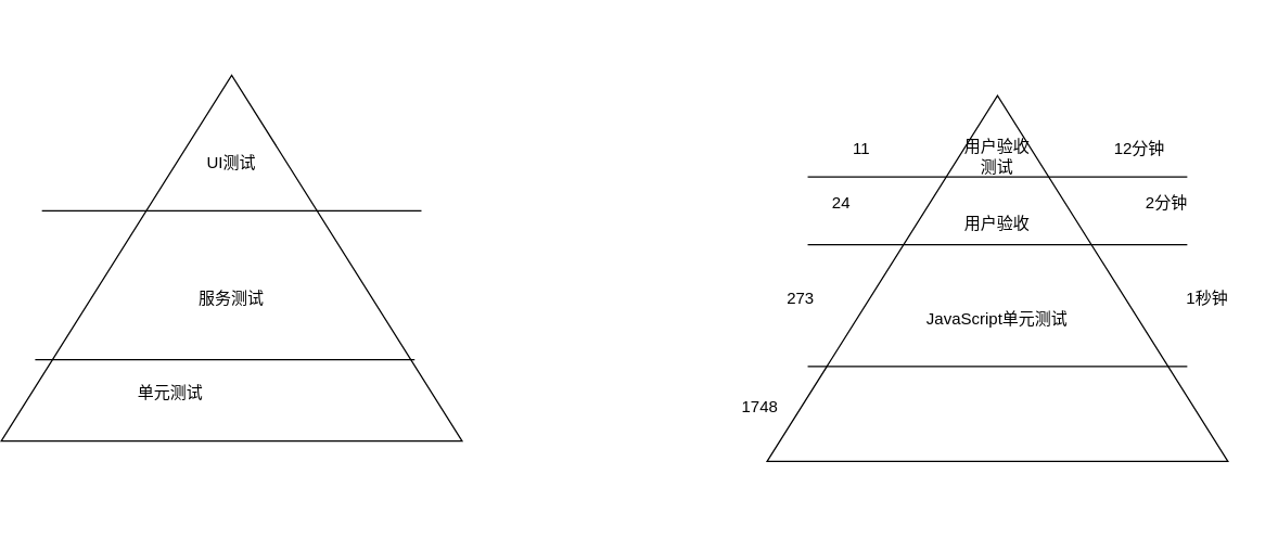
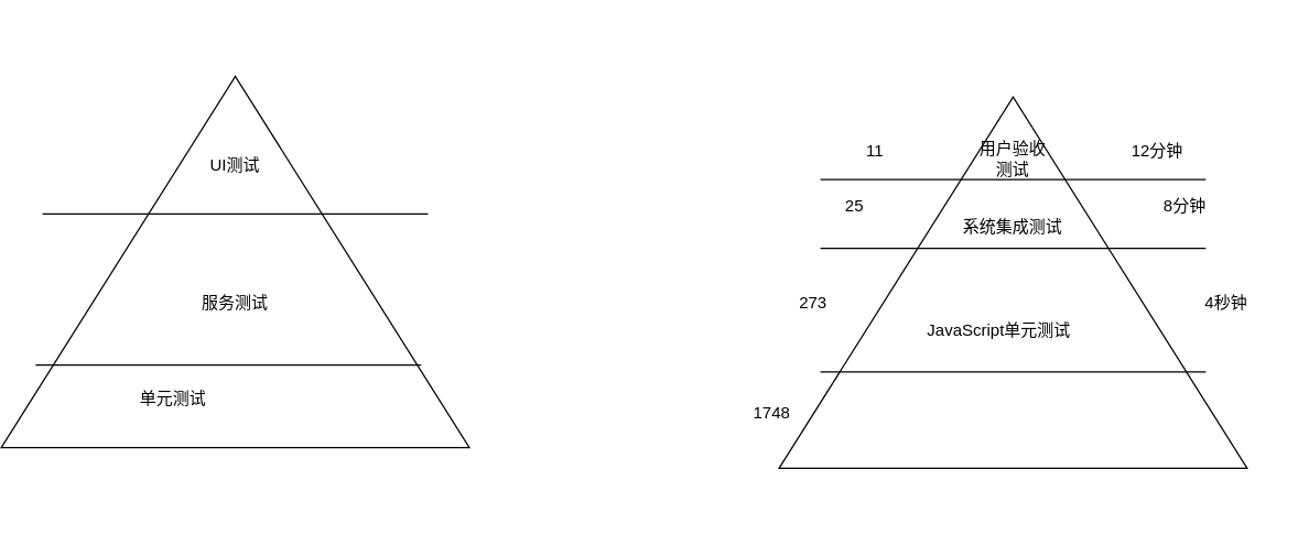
  <mxCell id="0" />
  <mxCell id="1" parent="0" />
  <mxCell id="2" value="" style="triangle;whiteSpace=wrap;html=1;rotation=-90;" vertex="1" parent="1"><mxGeometry x="30" y="20" width="270" height="340" as="geometry" /></mxCell>
  <mxCell id="3" value="" style="triangle;whiteSpace=wrap;html=1;rotation=-90;" vertex="1" parent="1"><mxGeometry x="595" y="35" width="270" height="340" as="geometry" /></mxCell>
  <mxCell id="4" value="" style="endArrow=none;html=1;" edge="1" parent="1"><mxGeometry width="50" height="50" relative="1" as="geometry"><mxPoint x="25" y="155" as="sourcePoint" /><mxPoint x="305" y="155" as="targetPoint" /></mxGeometry></mxCell>
  <mxCell id="5" value="" style="endArrow=none;html=1;" edge="1" parent="1"><mxGeometry width="50" height="50" relative="1" as="geometry"><mxPoint x="20" y="265" as="sourcePoint" /><mxPoint x="300" y="265" as="targetPoint" /></mxGeometry></mxCell>
  <mxCell id="6" value="" style="endArrow=none;html=1;" edge="1" parent="1"><mxGeometry width="50" height="50" relative="1" as="geometry"><mxPoint x="590" y="130" as="sourcePoint" /><mxPoint x="870" y="130" as="targetPoint" /></mxGeometry></mxCell>
  <mxCell id="7" value="" style="endArrow=none;html=1;" edge="1" parent="1"><mxGeometry width="50" height="50" relative="1" as="geometry"><mxPoint x="590" y="180" as="sourcePoint" /><mxPoint x="870" y="180" as="targetPoint" /></mxGeometry></mxCell>
  <mxCell id="8" value="" style="endArrow=none;html=1;" edge="1" parent="1"><mxGeometry width="50" height="50" relative="1" as="geometry"><mxPoint x="590" y="270" as="sourcePoint" /><mxPoint x="870" y="270" as="targetPoint" /></mxGeometry></mxCell>
  <mxCell id="9" value="UI测试" style="text;html=1;strokeColor=none;fillColor=none;align=center;verticalAlign=middle;whiteSpace=wrap;rounded=0;" vertex="1" parent="1"><mxGeometry x="105" y="105" width="120" height="30" as="geometry" /></mxCell>
  <mxCell id="10" value="服务测试" style="text;html=1;strokeColor=none;fillColor=none;align=center;verticalAlign=middle;whiteSpace=wrap;rounded=0;" vertex="1" parent="1"><mxGeometry x="105" y="205" width="120" height="30" as="geometry" /></mxCell>
  <mxCell id="11" value="单元测试" style="text;html=1;strokeColor=none;fillColor=none;align=center;verticalAlign=middle;whiteSpace=wrap;rounded=0;" vertex="1" parent="1"><mxGeometry x="60" y="275" width="120" height="30" as="geometry" /></mxCell>
  <mxCell id="12" value="用户验收&lt;br&gt;测试" style="text;html=1;strokeColor=none;fillColor=none;align=center;verticalAlign=middle;whiteSpace=wrap;rounded=0;" vertex="1" parent="1"><mxGeometry x="670" y="100" width="120" height="30" as="geometry" /></mxCell>
- <mxCell id="13" value="用户验收" style="text;html=1;strokeColor=none;fillColor=none;align=center;verticalAlign=middle;whiteSpace=wrap;rounded=0;" vertex="1" parent="1"><mxGeometry x="670" y="150" width="120" height="30" as="geometry" /></mxCell>
- <mxCell id="14" value="JavaScript单元测试" style="text;html=1;strokeColor=none;fillColor=none;align=center;verticalAlign=middle;whiteSpace=wrap;rounded=0;" vertex="1" parent="1"><mxGeometry x="670" y="220" width="120" height="30" as="geometry" /></mxCell>
+ <mxCell id="13" value="系统集成测试" style="text;html=1;strokeColor=none;fillColor=none;align=center;verticalAlign=middle;whiteSpace=wrap;rounded=0;" vertex="1" parent="1"><mxGeometry x="670" y="150" width="120" height="30" as="geometry" /></mxCell>
+ <mxCell id="14" value="JavaScript单元测试" style="text;html=1;strokeColor=none;fillColor=none;align=center;verticalAlign=middle;whiteSpace=wrap;rounded=0;" vertex="1" parent="1"><mxGeometry x="660" y="225" width="120" height="30" as="geometry" /></mxCell>
  <mxCell id="15" value="1748" style="text;html=1;strokeColor=none;fillColor=none;align=center;verticalAlign=middle;whiteSpace=wrap;rounded=0;" vertex="1" parent="1"><mxGeometry x="535" y="290" width="40" height="20" as="geometry" /></mxCell>
  <mxCell id="16" value="273" style="text;html=1;strokeColor=none;fillColor=none;align=center;verticalAlign=middle;whiteSpace=wrap;rounded=0;" vertex="1" parent="1"><mxGeometry x="565" y="210" width="40" height="20" as="geometry" /></mxCell>
- <mxCell id="17" value="24" style="text;html=1;strokeColor=none;fillColor=none;align=center;verticalAlign=middle;whiteSpace=wrap;rounded=0;" vertex="1" parent="1"><mxGeometry x="595" y="140" width="40" height="20" as="geometry" /></mxCell>
+ <mxCell id="17" value="25" style="text;html=1;strokeColor=none;fillColor=none;align=center;verticalAlign=middle;whiteSpace=wrap;rounded=0;" vertex="1" parent="1"><mxGeometry x="595" y="140" width="40" height="20" as="geometry" /></mxCell>
  <mxCell id="18" value="11" style="text;html=1;strokeColor=none;fillColor=none;align=center;verticalAlign=middle;whiteSpace=wrap;rounded=0;" vertex="1" parent="1"><mxGeometry x="610" y="100" width="40" height="20" as="geometry" /></mxCell>
  <mxCell id="19" value="12分钟" style="text;html=1;strokeColor=none;fillColor=none;align=center;verticalAlign=middle;whiteSpace=wrap;rounded=0;" vertex="1" parent="1"><mxGeometry x="805" y="100" width="60" height="20" as="geometry" /></mxCell>
- <mxCell id="20" value="2分钟" style="text;html=1;strokeColor=none;fillColor=none;align=center;verticalAlign=middle;whiteSpace=wrap;rounded=0;" vertex="1" parent="1"><mxGeometry x="825" y="140" width="60" height="20" as="geometry" /></mxCell>
- <mxCell id="21" value="1秒钟" style="text;html=1;strokeColor=none;fillColor=none;align=center;verticalAlign=middle;whiteSpace=wrap;rounded=0;" vertex="1" parent="1"><mxGeometry x="855" y="210" width="60" height="20" as="geometry" /></mxCell>
+ <mxCell id="20" value="8分钟" style="text;html=1;strokeColor=none;fillColor=none;align=center;verticalAlign=middle;whiteSpace=wrap;rounded=0;" vertex="1" parent="1"><mxGeometry x="825" y="140" width="60" height="20" as="geometry" /></mxCell>
+ <mxCell id="21" value="4秒钟" style="text;html=1;strokeColor=none;fillColor=none;align=center;verticalAlign=middle;whiteSpace=wrap;rounded=0;" vertex="1" parent="1"><mxGeometry x="855" y="210" width="60" height="20" as="geometry" /></mxCell>
